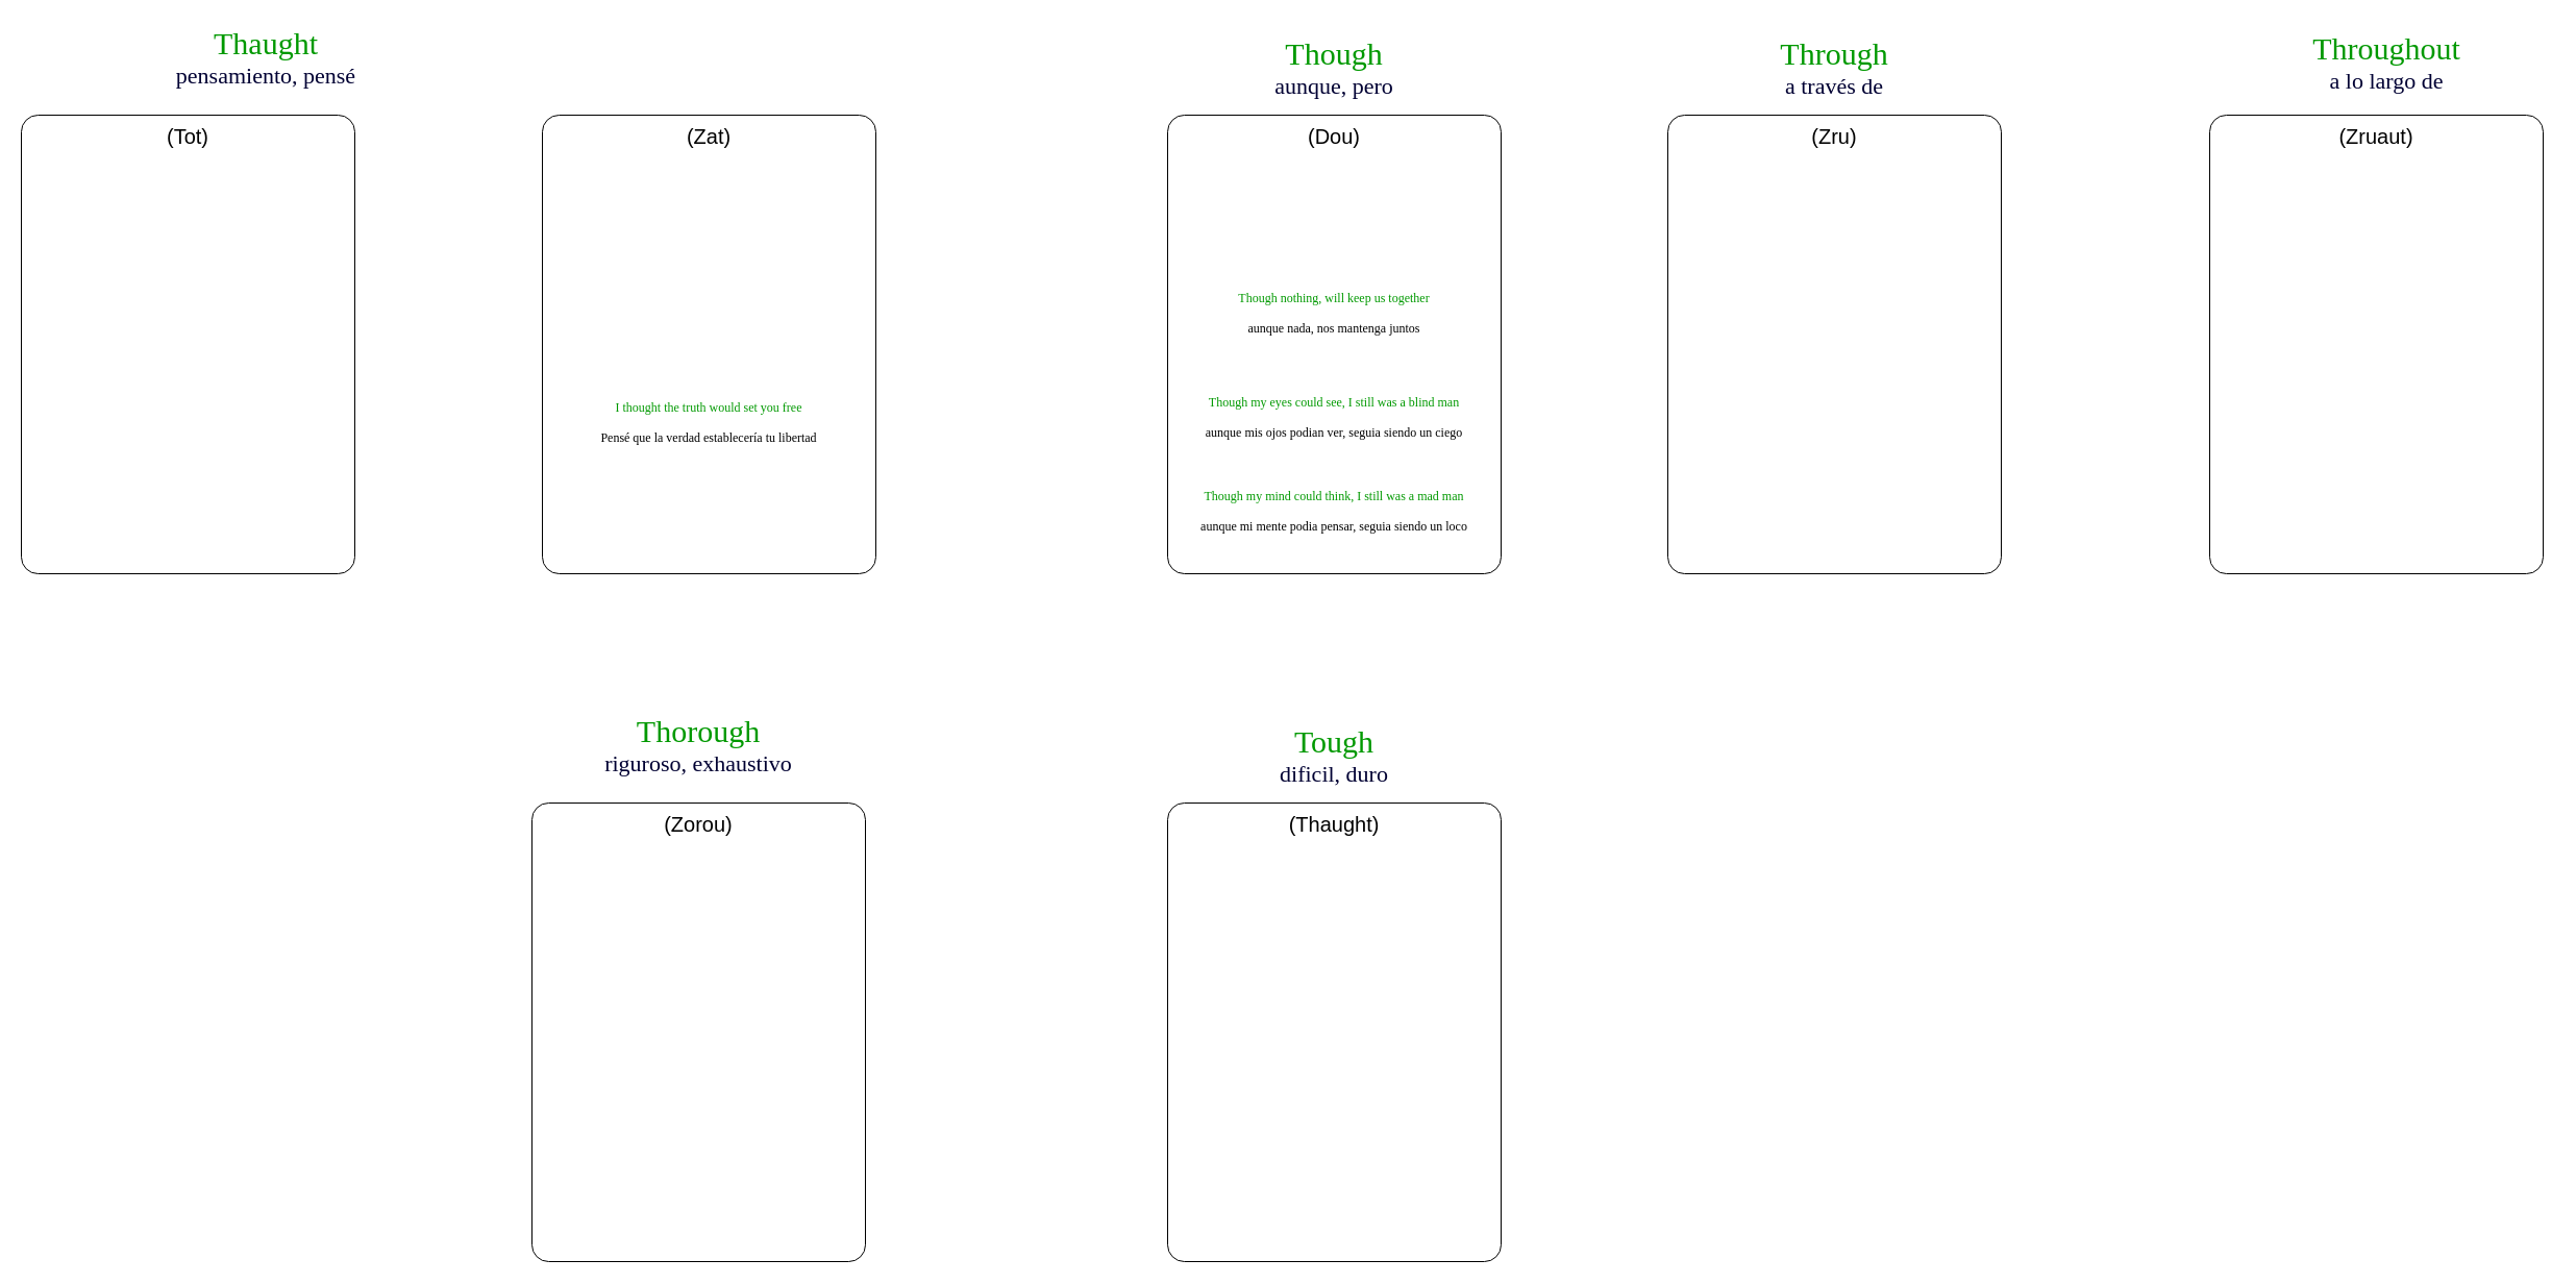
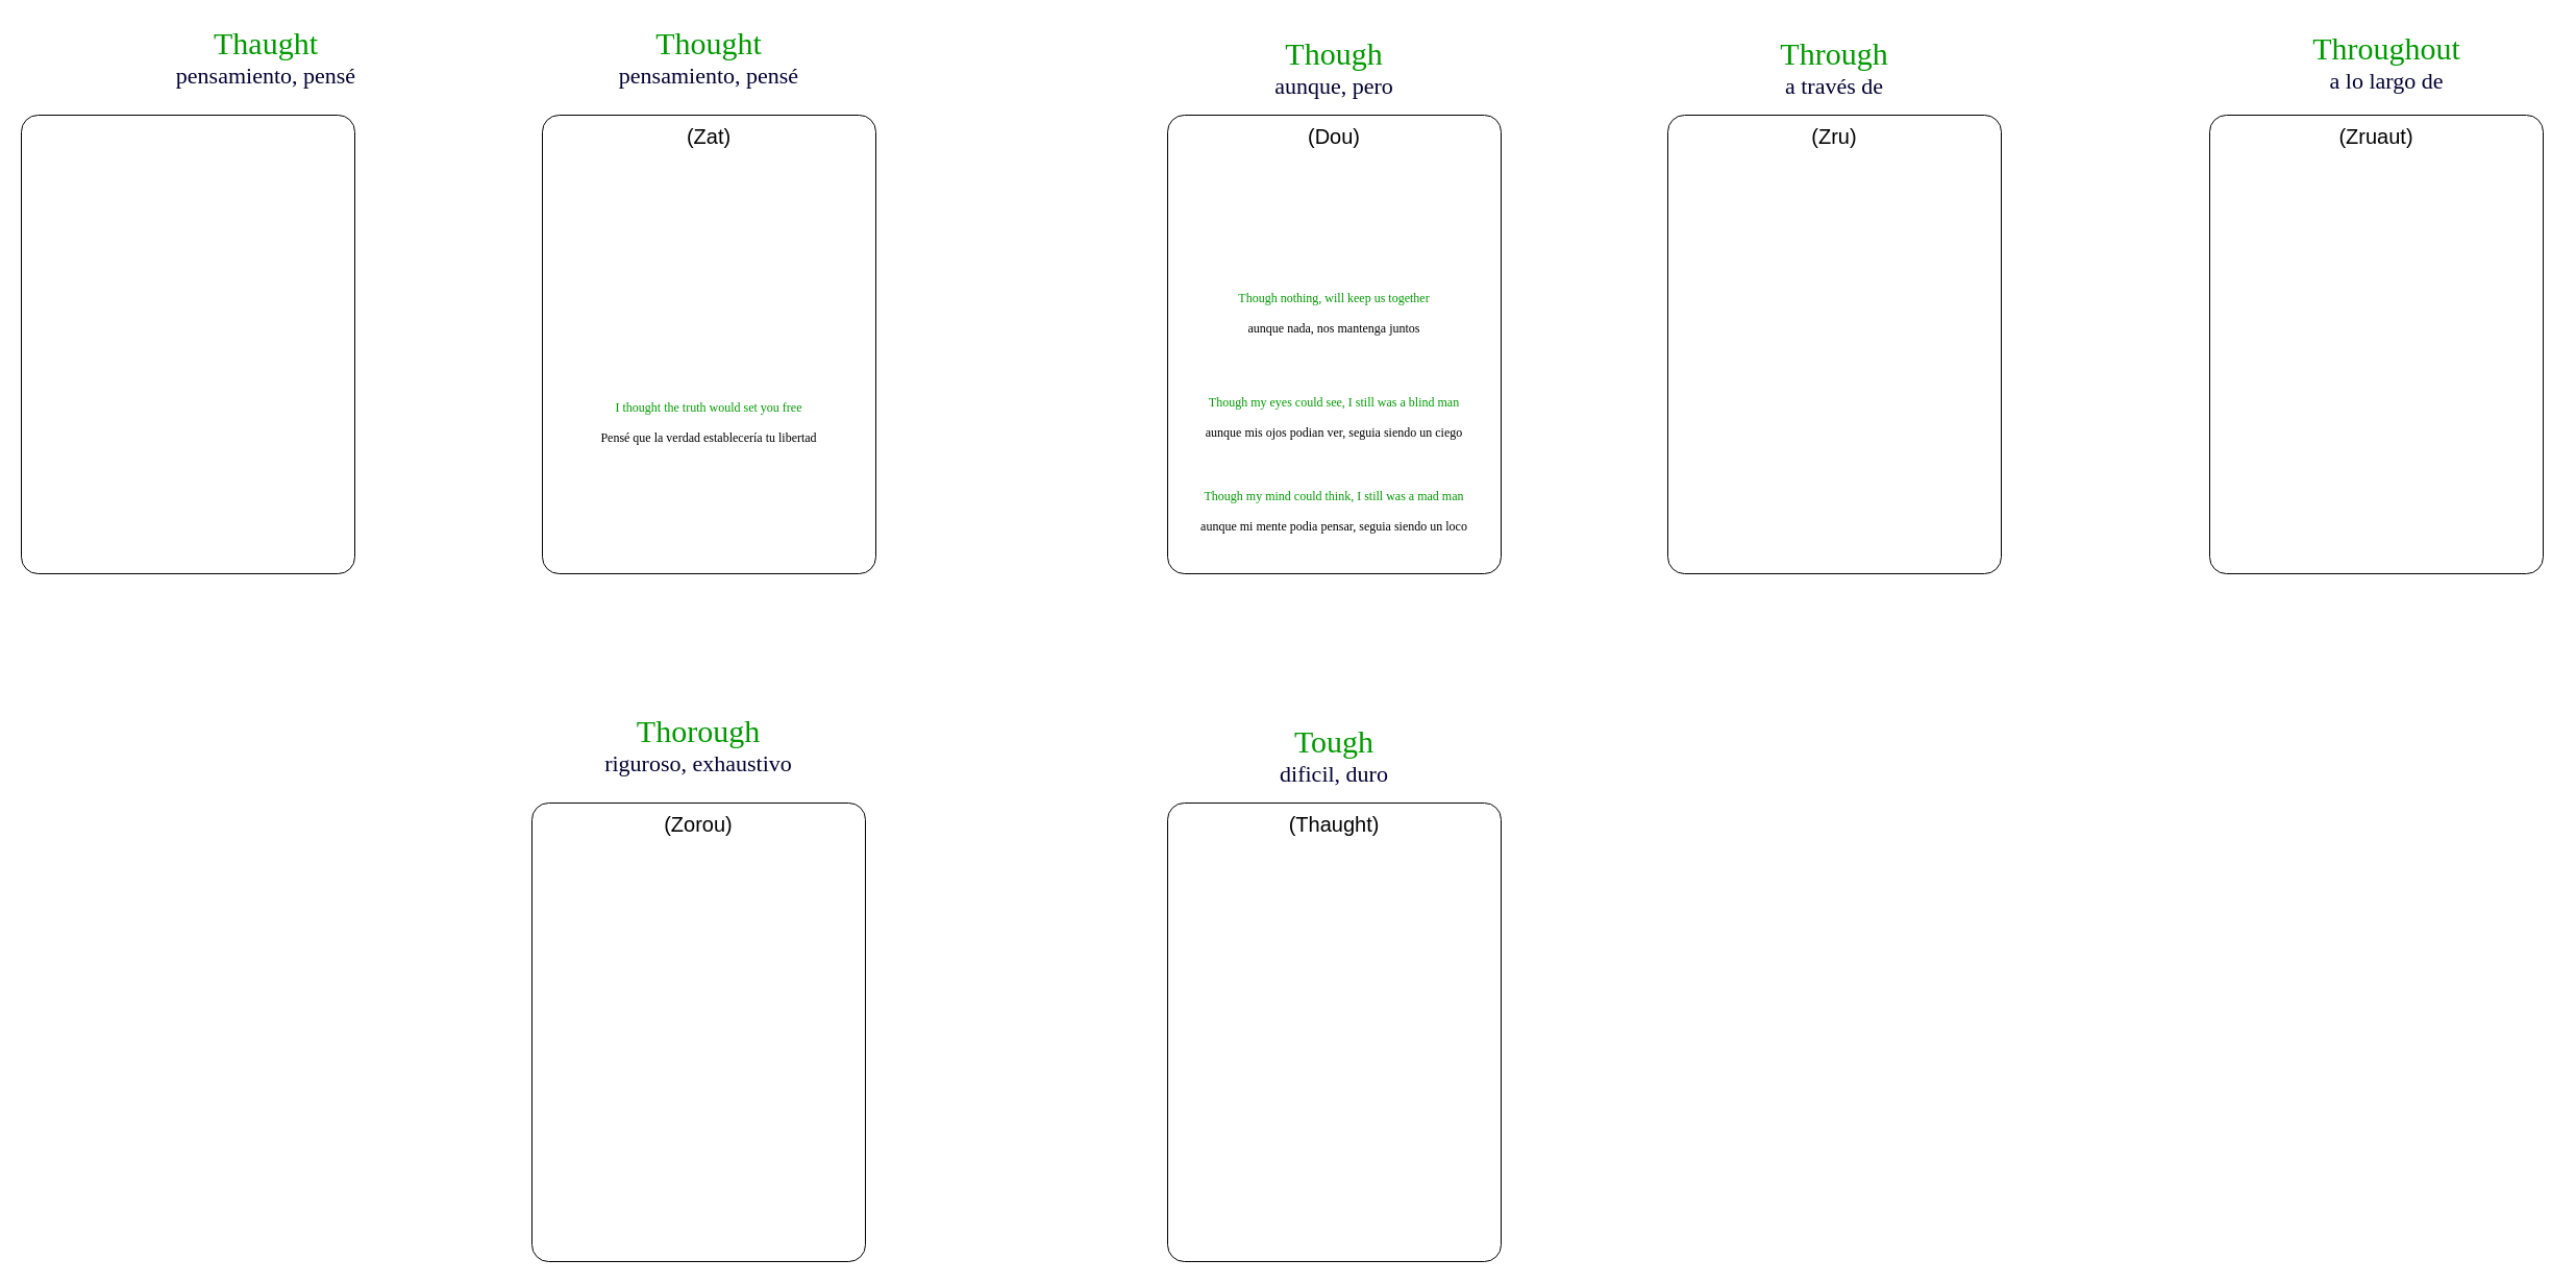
  <mxCell id="0" />
  <mxCell id="1" parent="0" />
  <mxCell id="2" value="" style="rounded=1;whiteSpace=wrap;html=1;arcSize=5;" vertex="1" parent="1"><mxGeometry x="520" y="110" width="320" height="440" as="geometry" /></mxCell>
  <mxCell id="3" value="" style="rounded=1;whiteSpace=wrap;html=1;arcSize=5;" vertex="1" parent="1"><mxGeometry x="1120" y="110" width="320" height="440" as="geometry" /></mxCell>
  <mxCell id="4" value="&lt;font face=&quot;Comic Sans MS&quot; style=&quot;&quot;&gt;&lt;font style=&quot;font-size: 30px;&quot; color=&quot;#009900&quot;&gt;Though&lt;/font&gt;&lt;br&gt;&lt;font style=&quot;font-size: 22px;&quot; color=&quot;#000033&quot;&gt;aunque, pero&lt;/font&gt;&lt;br&gt;&lt;/font&gt;" style="text;html=1;strokeColor=none;fillColor=none;align=center;verticalAlign=middle;whiteSpace=wrap;rounded=0;" vertex="1" parent="1"><mxGeometry x="1120" y="30" width="320" height="70" as="geometry" /></mxCell>
  <mxCell id="5" value="&lt;font color=&quot;#009900&quot;&gt;Though nothing, will keep us together&lt;br&gt;&lt;/font&gt;&lt;br&gt;aunque nada, nos mantenga juntos" style="text;html=1;strokeColor=none;fillColor=none;align=center;verticalAlign=middle;whiteSpace=wrap;rounded=0;fontFamily=Comic Sans MS;" vertex="1" parent="1"><mxGeometry x="1165" y="270" width="230" height="60" as="geometry" /></mxCell>
  <mxCell id="6" value="&lt;font color=&quot;#009900&quot;&gt;Though my eyes could see, I still was a blind man&lt;/font&gt;&lt;br&gt;&lt;br&gt;aunque mis ojos podian ver, seguia siendo un ciego" style="text;html=1;strokeColor=none;fillColor=none;align=center;verticalAlign=middle;whiteSpace=wrap;rounded=0;fontFamily=Comic Sans MS;" vertex="1" parent="1"><mxGeometry x="1120" y="370" width="320" height="60" as="geometry" /></mxCell>
  <mxCell id="7" value="&lt;font color=&quot;#009900&quot;&gt;Though my mind could think, I still was a mad man&lt;/font&gt;&lt;br&gt;&lt;br&gt;aunque mi mente podia pensar, seguia siendo un loco" style="text;html=1;strokeColor=none;fillColor=none;align=center;verticalAlign=middle;whiteSpace=wrap;rounded=0;fontFamily=Comic Sans MS;" vertex="1" parent="1"><mxGeometry x="1120" y="460" width="320" height="60" as="geometry" /></mxCell>
  <mxCell id="8" value="" style="rounded=1;whiteSpace=wrap;html=1;arcSize=5;" vertex="1" parent="1"><mxGeometry x="1600" y="110" width="320" height="440" as="geometry" /></mxCell>
  <mxCell id="9" value="&lt;font face=&quot;Comic Sans MS&quot; style=&quot;&quot;&gt;&lt;font style=&quot;font-size: 30px;&quot; color=&quot;#009900&quot;&gt;Through&lt;/font&gt;&lt;br&gt;&lt;font color=&quot;#000033&quot;&gt;&lt;span style=&quot;font-size: 22px;&quot;&gt;a través&amp;nbsp;de&lt;/span&gt;&lt;/font&gt;&lt;br&gt;&lt;/font&gt;" style="text;html=1;strokeColor=none;fillColor=none;align=center;verticalAlign=middle;whiteSpace=wrap;rounded=0;" vertex="1" parent="1"><mxGeometry x="1600" y="30" width="320" height="70" as="geometry" /></mxCell>
  <mxCell id="10" value="" style="rounded=1;whiteSpace=wrap;html=1;arcSize=5;" vertex="1" parent="1"><mxGeometry x="2120" y="110" width="320" height="440" as="geometry" /></mxCell>
  <mxCell id="11" value="&lt;font face=&quot;Comic Sans MS&quot; style=&quot;&quot;&gt;&lt;font style=&quot;font-size: 30px;&quot; color=&quot;#009900&quot;&gt;Throughout&lt;/font&gt;&lt;br&gt;&lt;font color=&quot;#000033&quot;&gt;&lt;span style=&quot;font-size: 22px;&quot;&gt;a lo largo de&lt;/span&gt;&lt;/font&gt;&lt;br&gt;&lt;/font&gt;" style="text;html=1;strokeColor=none;fillColor=none;align=center;verticalAlign=middle;whiteSpace=wrap;rounded=0;" vertex="1" parent="1"><mxGeometry x="2130" y="25" width="320" height="70" as="geometry" /></mxCell>
  <mxCell id="12" value="" style="rounded=1;whiteSpace=wrap;html=1;arcSize=5;" vertex="1" parent="1"><mxGeometry x="1120" y="770" width="320" height="440" as="geometry" /></mxCell>
  <mxCell id="13" value="&lt;font face=&quot;Comic Sans MS&quot; style=&quot;&quot;&gt;&lt;font style=&quot;font-size: 30px;&quot; color=&quot;#009900&quot;&gt;Tough&lt;/font&gt;&lt;br&gt;&lt;font color=&quot;#000033&quot;&gt;&lt;span style=&quot;font-size: 22px;&quot;&gt;dificil, duro&lt;/span&gt;&lt;/font&gt;&lt;br&gt;&lt;/font&gt;" style="text;html=1;strokeColor=none;fillColor=none;align=center;verticalAlign=middle;whiteSpace=wrap;rounded=0;" vertex="1" parent="1"><mxGeometry x="1120" y="690" width="320" height="70" as="geometry" /></mxCell>
  <mxCell id="14" value="" style="rounded=1;whiteSpace=wrap;html=1;arcSize=5;" vertex="1" parent="1"><mxGeometry x="510" y="770" width="320" height="440" as="geometry" /></mxCell>
  <mxCell id="15" value="&lt;font face=&quot;Comic Sans MS&quot; style=&quot;&quot;&gt;&lt;font style=&quot;font-size: 30px;&quot; color=&quot;#009900&quot;&gt;Thorough&lt;/font&gt;&lt;br&gt;&lt;font color=&quot;#000033&quot;&gt;&lt;span style=&quot;font-size: 22px;&quot;&gt;riguroso,&amp;nbsp;exhaustivo&lt;/span&gt;&lt;/font&gt;&lt;br&gt;&lt;/font&gt;" style="text;html=1;strokeColor=none;fillColor=none;align=center;verticalAlign=middle;whiteSpace=wrap;rounded=0;" vertex="1" parent="1"><mxGeometry x="510" y="680" width="320" height="70" as="geometry" /></mxCell>
  <mxCell id="16" value="&lt;font style=&quot;font-size: 20px;&quot;&gt;(Dou)&lt;/font&gt;" style="text;html=1;strokeColor=none;fillColor=none;align=center;verticalAlign=middle;whiteSpace=wrap;rounded=0;" vertex="1" parent="1"><mxGeometry x="1120" y="110" width="320" height="40" as="geometry" /></mxCell>
  <mxCell id="17" value="&lt;font style=&quot;font-size: 20px;&quot;&gt;(Zru)&lt;/font&gt;" style="text;html=1;strokeColor=none;fillColor=none;align=center;verticalAlign=middle;whiteSpace=wrap;rounded=0;" vertex="1" parent="1"><mxGeometry x="1600" y="110" width="320" height="40" as="geometry" /></mxCell>
  <mxCell id="18" value="&lt;font style=&quot;font-size: 20px;&quot;&gt;(Zruaut)&lt;/font&gt;" style="text;html=1;strokeColor=none;fillColor=none;align=center;verticalAlign=middle;whiteSpace=wrap;rounded=0;" vertex="1" parent="1"><mxGeometry x="2120" y="110" width="320" height="40" as="geometry" /></mxCell>
  <mxCell id="19" value="&lt;font style=&quot;font-size: 20px;&quot;&gt;(Zat)&lt;/font&gt;" style="text;html=1;strokeColor=none;fillColor=none;align=center;verticalAlign=middle;whiteSpace=wrap;rounded=0;" vertex="1" parent="1"><mxGeometry x="520" y="110" width="320" height="40" as="geometry" /></mxCell>
  <mxCell id="20" value="&lt;font style=&quot;font-size: 20px;&quot;&gt;(Thaught)&lt;/font&gt;" style="text;html=1;strokeColor=none;fillColor=none;align=center;verticalAlign=middle;whiteSpace=wrap;rounded=0;" vertex="1" parent="1"><mxGeometry x="1120" y="770" width="320" height="40" as="geometry" /></mxCell>
  <mxCell id="21" value="&lt;font style=&quot;font-size: 20px;&quot;&gt;(Zorou)&lt;/font&gt;" style="text;html=1;strokeColor=none;fillColor=none;align=center;verticalAlign=middle;whiteSpace=wrap;rounded=0;" vertex="1" parent="1"><mxGeometry x="510" y="770" width="320" height="40" as="geometry" /></mxCell>
+ <mxCell id="22" value="&lt;font face=&quot;Comic Sans MS&quot; style=&quot;&quot;&gt;&lt;font style=&quot;font-size: 30px;&quot; color=&quot;#009900&quot;&gt;Thought&lt;/font&gt;&lt;br&gt;&lt;font style=&quot;font-size: 22px;&quot; color=&quot;#000033&quot;&gt;pensamiento, pensé&lt;/font&gt;&lt;br&gt;&lt;/font&gt;" style="text;html=1;strokeColor=none;fillColor=none;align=center;verticalAlign=middle;whiteSpace=wrap;rounded=0;" vertex="1" parent="1"><mxGeometry x="520" y="20" width="320" height="70" as="geometry" /></mxCell>
  <mxCell id="23" value="" style="rounded=1;whiteSpace=wrap;html=1;arcSize=5;" vertex="1" parent="1"><mxGeometry x="20" y="110" width="320" height="440" as="geometry" /></mxCell>
- <mxCell id="24" value="&lt;font style=&quot;font-size: 20px;&quot;&gt;(Tot)&lt;/font&gt;" style="text;html=1;strokeColor=none;fillColor=none;align=center;verticalAlign=middle;whiteSpace=wrap;rounded=0;" vertex="1" parent="1"><mxGeometry x="20" y="110" width="320" height="40" as="geometry" /></mxCell>
  <mxCell id="25" value="&lt;font face=&quot;Comic Sans MS&quot; style=&quot;&quot;&gt;&lt;font style=&quot;font-size: 30px;&quot; color=&quot;#009900&quot;&gt;Thaught&lt;/font&gt;&lt;br&gt;&lt;font style=&quot;font-size: 22px;&quot; color=&quot;#000033&quot;&gt;pensamiento, pensé&lt;/font&gt;&lt;br&gt;&lt;/font&gt;" style="text;html=1;strokeColor=none;fillColor=none;align=center;verticalAlign=middle;whiteSpace=wrap;rounded=0;" vertex="1" parent="1"><mxGeometry x="95" y="20" width="320" height="70" as="geometry" /></mxCell>
  <mxCell id="26" value="&lt;font color=&quot;#009900&quot;&gt;I thought the truth would set you free&lt;br&gt;&lt;/font&gt;&lt;br&gt;Pensé que la verdad establecería tu libertad" style="text;html=1;strokeColor=none;fillColor=none;align=center;verticalAlign=middle;whiteSpace=wrap;rounded=0;fontFamily=Comic Sans MS;" vertex="1" parent="1"><mxGeometry x="520" y="380" width="320" height="50" as="geometry" /></mxCell>
